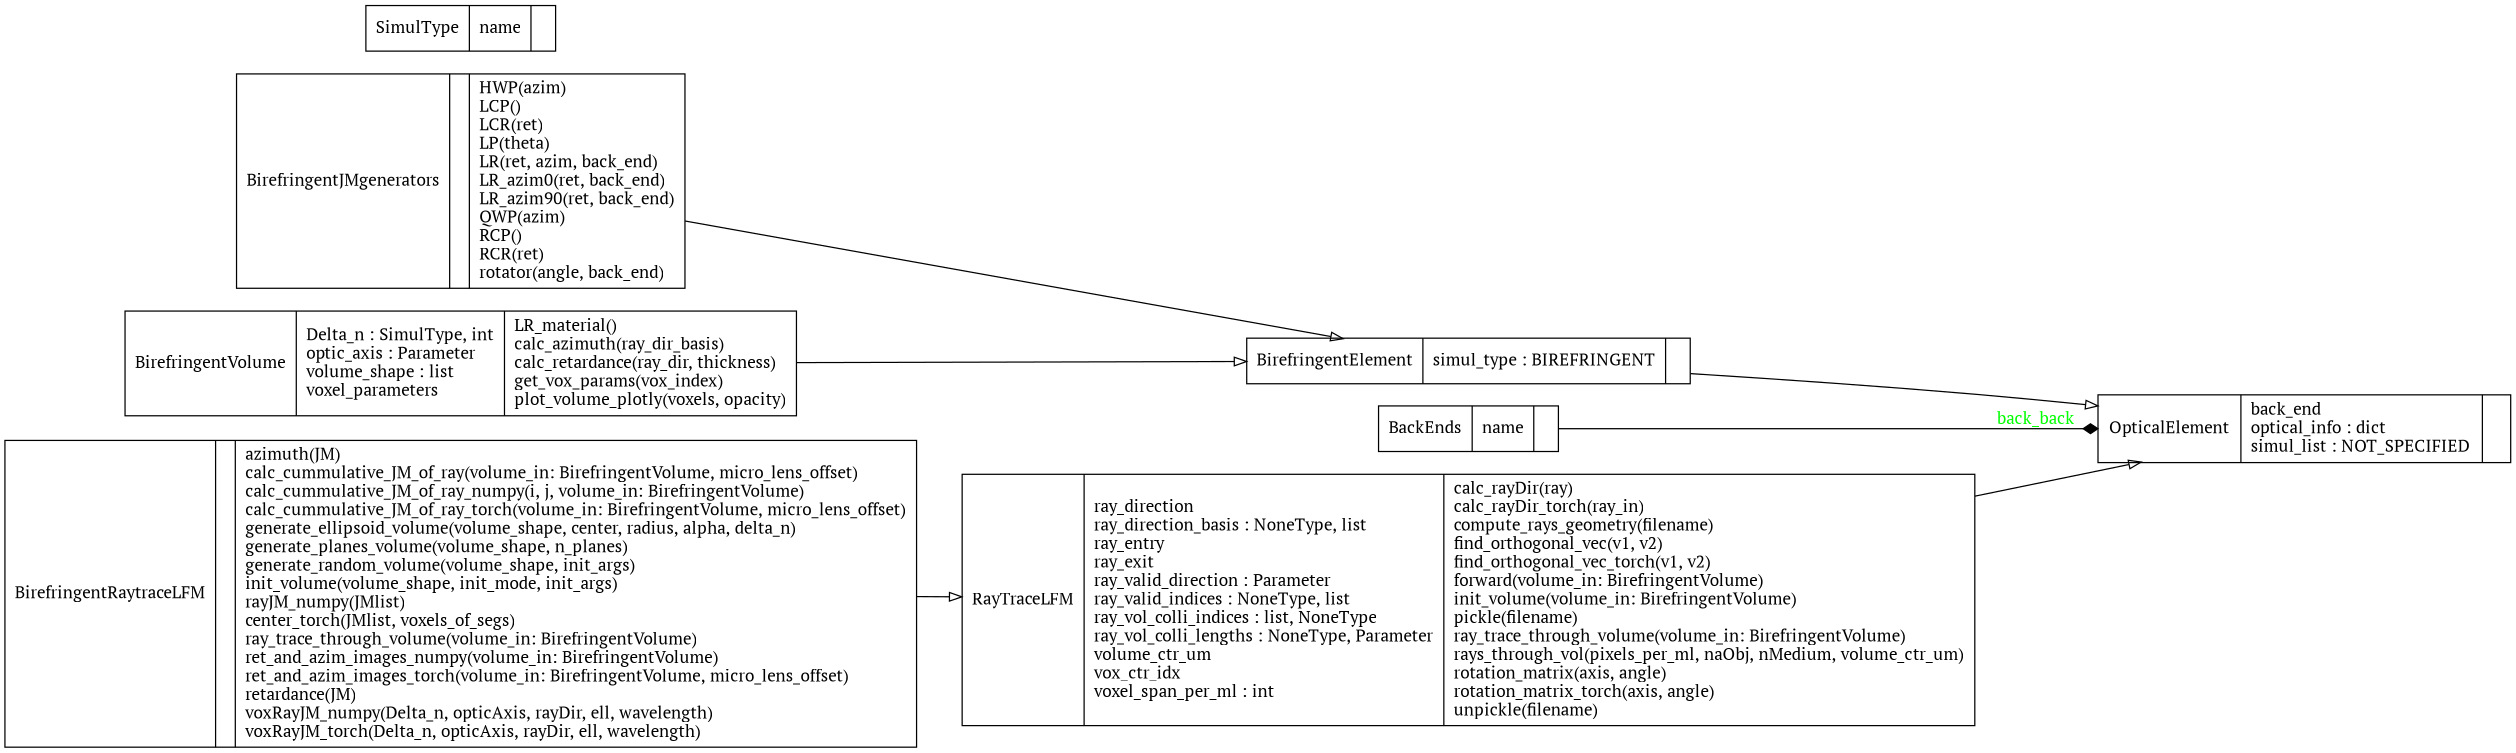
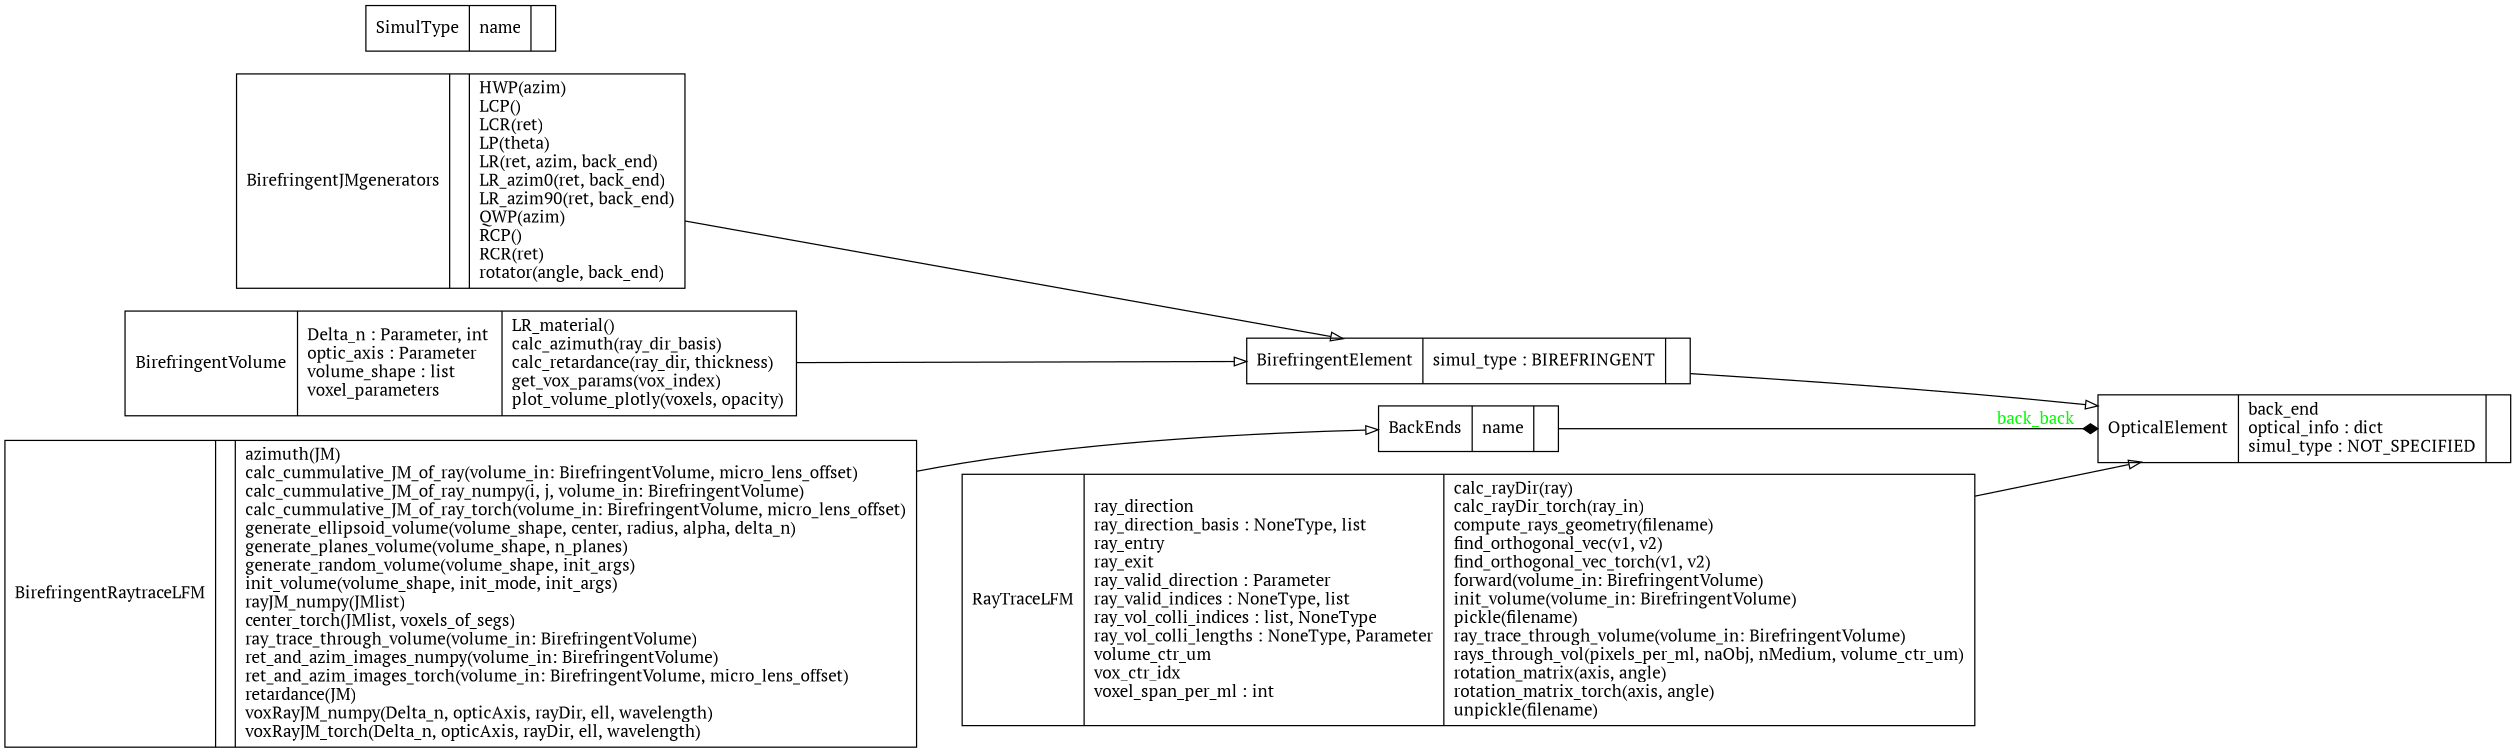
  digraph {
    fontname="PT Serif"
    rankdir=LR
    node [color=black fontcolor=black fontname="PT Serif" shape=record style=solid]
    edge [arrowhead=empty arrowtail=none fontname="PT Serif"]
    n1 [label="{BackEnds|name\l|}"]
-   n2 [label="{OpticalElement|back_end\loptical_info : dict\lsimul_list : NOT_SPECIFIED\l|}"]
+   n2 [label="{OpticalElement|back_end\loptical_info : dict\lsimul_type : NOT_SPECIFIED\l|}"]
    n3 [label="{BirefringentElement|simul_type : BIREFRINGENT\l|}"]
    n4 [label="{BirefringentJMgenerators|\l|HWP(azim)\lLCP()\lLCR(ret)\lLP(theta)\lLR(ret, azim, back_end)\lLR_azim0(ret, back_end)\lLR_azim90(ret, back_end)\lQWP(azim)\lRCP()\lRCR(ret)\lrotator(angle, back_end)\l}"]
    n5 [label="{BirefringentRaytraceLFM|\l|azimuth(JM)\lcalc_cummulative_JM_of_ray(volume_in: BirefringentVolume, micro_lens_offset)\lcalc_cummulative_JM_of_ray_numpy(i, j, volume_in: BirefringentVolume)\lcalc_cummulative_JM_of_ray_torch(volume_in: BirefringentVolume, micro_lens_offset)\lgenerate_ellipsoid_volume(volume_shape, center, radius, alpha, delta_n)\lgenerate_planes_volume(volume_shape, n_planes)\lgenerate_random_volume(volume_shape, init_args)\linit_volume(volume_shape, init_mode, init_args)\lrayJM_numpy(JMlist)\lcenter_torch(JMlist, voxels_of_segs)\lray_trace_through_volume(volume_in: BirefringentVolume)\lret_and_azim_images_numpy(volume_in: BirefringentVolume)\lret_and_azim_images_torch(volume_in: BirefringentVolume, micro_lens_offset)\lretardance(JM)\lvoxRayJM_numpy(Delta_n, opticAxis, rayDir, ell, wavelength)\lvoxRayJM_torch(Delta_n, opticAxis, rayDir, ell, wavelength)\l}"]
    n6 [label="{RayTraceLFM|ray_direction\lray_direction_basis : NoneType, list\lray_entry\lray_exit\lray_valid_direction : Parameter\lray_valid_indices : NoneType, list\lray_vol_colli_indices : list, NoneType\lray_vol_colli_lengths : NoneType, Parameter\lvolume_ctr_um\lvox_ctr_idx\lvoxel_span_per_ml : int\l|calc_rayDir(ray)\lcalc_rayDir_torch(ray_in)\lcompute_rays_geometry(filename)\lfind_orthogonal_vec(v1, v2)\lfind_orthogonal_vec_torch(v1, v2)\lforward(volume_in: BirefringentVolume)\linit_volume(volume_in: BirefringentVolume)\lpickle(filename)\lray_trace_through_volume(volume_in: BirefringentVolume)\lrays_through_vol(pixels_per_ml, naObj, nMedium, volume_ctr_um)\lrotation_matrix(axis, angle)\lrotation_matrix_torch(axis, angle)\lunpickle(filename)\l}"]
-   n7 [label="{BirefringentVolume|Delta_n : SimulType, int\loptic_axis : Parameter\lvolume_shape : list\lvoxel_parameters\l|LR_material()\lcalc_azimuth(ray_dir_basis)\lcalc_retardance(ray_dir, thickness)\lget_vox_params(vox_index)\lplot_volume_plotly(voxels, opacity)\l}"]
+   n7 [label="{BirefringentVolume|Delta_n : Parameter, int\loptic_axis : Parameter\lvolume_shape : list\lvoxel_parameters\l|LR_material()\lcalc_azimuth(ray_dir_basis)\lcalc_retardance(ray_dir, thickness)\lget_vox_params(vox_index)\lplot_volume_plotly(voxels, opacity)\l}"]
    n8 [label="{SimulType|name\l|}"]
    n1 -> n2 [arrowhead=diamond fontcolor=green label=back_back style=solid]
    n3 -> n2
    n4 -> n3
-   n5 -> n6
+   n5 -> n1
    n6 -> n2
    n7 -> n3
  }
